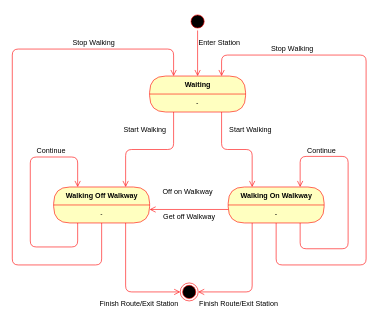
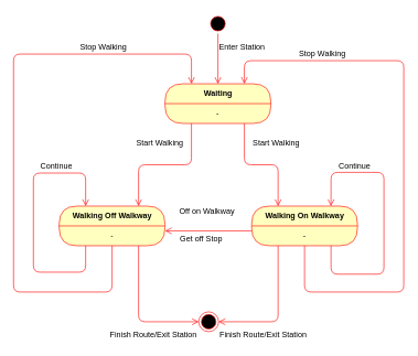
  <mxCell id="0" />
  <mxCell id="1" parent="0" />
  <mxCell id="2" value="" style="ellipse;html=1;shape=endState;fillColor=#000000;strokeColor=#ff0000;" vertex="1" parent="1"><mxGeometry x="300" y="471" width="30" height="30" as="geometry" /></mxCell>
  <mxCell id="3" value="" style="ellipse;html=1;shape=startState;fillColor=#000000;strokeColor=#ff0000;" vertex="1" parent="1"><mxGeometry x="314" y="20" width="30" height="30" as="geometry" /></mxCell>
  <mxCell id="4" value="" style="edgeStyle=orthogonalEdgeStyle;html=1;verticalAlign=bottom;endArrow=open;endSize=8;strokeColor=#ff0000;entryX=0.5;entryY=0;entryDx=0;entryDy=0;" edge="1" source="3" parent="1" target="5"><mxGeometry relative="1" as="geometry"><mxPoint x="329" y="126" as="targetPoint" /></mxGeometry></mxCell>
  <mxCell id="5" value="Waiting" style="swimlane;html=1;fontStyle=1;align=center;verticalAlign=middle;childLayout=stackLayout;horizontal=1;startSize=30;horizontalStack=0;resizeParent=0;resizeLast=1;container=0;fontColor=#000000;collapsible=0;rounded=1;arcSize=30;strokeColor=#ff0000;fillColor=#ffffc0;swimlaneFillColor=#ffffc0;" vertex="1" parent="1"><mxGeometry x="249" y="126" width="160" height="60" as="geometry" /></mxCell>
  <mxCell id="6" value="-" style="text;html=1;strokeColor=none;fillColor=none;align=center;verticalAlign=middle;spacingLeft=4;spacingRight=4;whiteSpace=wrap;overflow=hidden;rotatable=0;fontColor=#000000;" vertex="1" parent="5"><mxGeometry y="30" width="160" height="30" as="geometry" /></mxCell>
  <mxCell id="7" value="" style="edgeStyle=orthogonalEdgeStyle;html=1;verticalAlign=bottom;endArrow=open;endSize=8;strokeColor=#ff0000;entryX=0.75;entryY=0;entryDx=0;entryDy=0;exitX=0.25;exitY=1;exitDx=0;exitDy=0;" edge="1" source="6" parent="1" target="9"><mxGeometry relative="1" as="geometry"><mxPoint x="329" y="241" as="targetPoint" /></mxGeometry></mxCell>
  <mxCell id="8" value="Enter Station&lt;br&gt;" style="text;html=1;resizable=0;points=[];autosize=1;align=left;verticalAlign=top;spacingTop=-4;" vertex="1" parent="1"><mxGeometry x="329" y="60" width="80" height="20" as="geometry" /></mxCell>
  <mxCell id="9" value="Walking Off Walkway" style="swimlane;html=1;fontStyle=1;align=center;verticalAlign=middle;childLayout=stackLayout;horizontal=1;startSize=30;horizontalStack=0;resizeParent=0;resizeLast=1;container=0;fontColor=#000000;collapsible=0;rounded=1;arcSize=30;strokeColor=#ff0000;fillColor=#ffffc0;swimlaneFillColor=#ffffc0;" vertex="1" parent="1"><mxGeometry x="89" y="311" width="160" height="60" as="geometry" /></mxCell>
  <mxCell id="10" value="-" style="text;html=1;strokeColor=none;fillColor=none;align=center;verticalAlign=middle;spacingLeft=4;spacingRight=4;whiteSpace=wrap;overflow=hidden;rotatable=0;fontColor=#000000;" vertex="1" parent="9"><mxGeometry y="30" width="160" height="30" as="geometry" /></mxCell>
  <mxCell id="11" value="" style="edgeStyle=orthogonalEdgeStyle;html=1;verticalAlign=bottom;endArrow=open;endSize=8;strokeColor=#ff0000;exitX=0.25;exitY=1;exitDx=0;exitDy=0;entryX=0.25;entryY=0;entryDx=0;entryDy=0;" edge="1" parent="9" source="10" target="9"><mxGeometry relative="1" as="geometry"><mxPoint x="-89" y="10" as="targetPoint" /><mxPoint x="21" y="-120" as="sourcePoint" /><Array as="points"><mxPoint x="40" y="100" /><mxPoint x="-39" y="100" /><mxPoint x="-39" y="-50" /><mxPoint x="40" y="-50" /></Array></mxGeometry></mxCell>
  <mxCell id="12" value="Walking On Walkway" style="swimlane;html=1;fontStyle=1;align=center;verticalAlign=middle;childLayout=stackLayout;horizontal=1;startSize=30;horizontalStack=0;resizeParent=0;resizeLast=1;container=0;fontColor=#000000;collapsible=0;rounded=1;arcSize=30;strokeColor=#ff0000;fillColor=#ffffc0;swimlaneFillColor=#ffffc0;" vertex="1" parent="1"><mxGeometry x="380" y="311" width="160" height="60" as="geometry" /></mxCell>
  <mxCell id="13" value="-" style="text;html=1;strokeColor=none;fillColor=none;align=center;verticalAlign=middle;spacingLeft=4;spacingRight=4;whiteSpace=wrap;overflow=hidden;rotatable=0;fontColor=#000000;" vertex="1" parent="12"><mxGeometry y="30" width="160" height="30" as="geometry" /></mxCell>
  <mxCell id="14" value="" style="edgeStyle=orthogonalEdgeStyle;html=1;verticalAlign=bottom;endArrow=open;endSize=8;strokeColor=#ff0000;entryX=0.75;entryY=0;entryDx=0;entryDy=0;exitX=0.75;exitY=1;exitDx=0;exitDy=0;" edge="1" parent="12" source="13" target="12"><mxGeometry relative="1" as="geometry"><mxPoint x="90" y="-2.5" as="targetPoint" /><mxPoint x="240" y="57.5" as="sourcePoint" /><Array as="points"><mxPoint x="120" y="103" /><mxPoint x="200" y="103" /><mxPoint x="200" y="-51" /><mxPoint x="120" y="-51" /></Array></mxGeometry></mxCell>
  <mxCell id="15" value="" style="edgeStyle=orthogonalEdgeStyle;html=1;verticalAlign=bottom;endArrow=open;endSize=8;strokeColor=#ff0000;entryX=1;entryY=0.25;entryDx=0;entryDy=0;exitX=0;exitY=0.25;exitDx=0;exitDy=0;" edge="1" parent="1" source="13" target="10"><mxGeometry relative="1" as="geometry"><mxPoint x="360" y="336" as="targetPoint" /><mxPoint x="270" y="381" as="sourcePoint" /></mxGeometry></mxCell>
  <mxCell id="16" value="" style="edgeStyle=orthogonalEdgeStyle;html=1;verticalAlign=bottom;endArrow=open;endSize=8;strokeColor=#ff0000;exitX=0.5;exitY=1;exitDx=0;exitDy=0;entryX=0.25;entryY=0;entryDx=0;entryDy=0;" edge="1" parent="1" source="10" target="5"><mxGeometry relative="1" as="geometry"><mxPoint x="280" y="91" as="targetPoint" /><mxPoint x="344.5" y="471" as="sourcePoint" /><Array as="points"><mxPoint x="169" y="441" /><mxPoint x="20" y="441" /><mxPoint x="20" y="81" /><mxPoint x="289" y="81" /></Array></mxGeometry></mxCell>
  <mxCell id="17" value="Start Walking" style="text;html=1;resizable=0;points=[];autosize=1;align=left;verticalAlign=top;spacingTop=-4;" vertex="1" parent="1"><mxGeometry x="204" y="206" width="90" height="20" as="geometry" /></mxCell>
  <mxCell id="18" value="Continue&lt;br&gt;" style="text;html=1;resizable=0;points=[];autosize=1;align=left;verticalAlign=top;spacingTop=-4;" vertex="1" parent="1"><mxGeometry x="59" y="241" width="60" height="20" as="geometry" /></mxCell>
  <mxCell id="19" value="Continue&lt;br&gt;" style="text;html=1;resizable=0;points=[];autosize=1;align=left;verticalAlign=top;spacingTop=-4;" vertex="1" parent="1"><mxGeometry x="510" y="241" width="60" height="20" as="geometry" /></mxCell>
  <mxCell id="20" value="Off on Walkway&lt;br&gt;" style="text;html=1;resizable=0;points=[];autosize=1;align=left;verticalAlign=top;spacingTop=-4;" vertex="1" parent="1"><mxGeometry x="269" y="309" width="100" height="20" as="geometry" /></mxCell>
- <mxCell id="21" value="Get off Walkway" style="text;html=1;resizable=0;points=[];autosize=1;align=left;verticalAlign=top;spacingTop=-4;" vertex="1" parent="1"><mxGeometry x="270" y="351" width="100" height="20" as="geometry" /></mxCell>
+ <mxCell id="21" value="Get off Stop" style="text;html=1;resizable=0;points=[];autosize=1;align=left;verticalAlign=top;spacingTop=-4;" vertex="1" parent="1"><mxGeometry x="270" y="351" width="100" height="20" as="geometry" /></mxCell>
  <mxCell id="22" value="" style="edgeStyle=orthogonalEdgeStyle;html=1;verticalAlign=bottom;endArrow=open;endSize=8;strokeColor=#ff0000;entryX=0.25;entryY=0;entryDx=0;entryDy=0;exitX=0.75;exitY=1;exitDx=0;exitDy=0;" edge="1" parent="1" source="6" target="12"><mxGeometry relative="1" as="geometry"><mxPoint x="179" y="321" as="targetPoint" /><mxPoint x="299" y="196" as="sourcePoint" /></mxGeometry></mxCell>
  <mxCell id="23" value="Start Walking" style="text;html=1;resizable=0;points=[];autosize=1;align=left;verticalAlign=top;spacingTop=-4;" vertex="1" parent="1"><mxGeometry x="380" y="206" width="90" height="20" as="geometry" /></mxCell>
  <mxCell id="24" value="Stop Walking&lt;br&gt;" style="text;html=1;resizable=0;points=[];autosize=1;align=left;verticalAlign=top;spacingTop=-4;" vertex="1" parent="1"><mxGeometry x="119" y="60" width="90" height="20" as="geometry" /></mxCell>
  <mxCell id="25" value="" style="edgeStyle=orthogonalEdgeStyle;html=1;verticalAlign=bottom;endArrow=open;endSize=8;strokeColor=#ff0000;entryX=0.75;entryY=0;entryDx=0;entryDy=0;exitX=0.5;exitY=1;exitDx=0;exitDy=0;" edge="1" parent="1" source="13" target="5"><mxGeometry relative="1" as="geometry"><mxPoint x="299" y="136" as="targetPoint" /><mxPoint x="630" y="451" as="sourcePoint" /><Array as="points"><mxPoint x="460" y="441" /><mxPoint x="610" y="441" /><mxPoint x="610" y="91" /><mxPoint x="369" y="91" /></Array></mxGeometry></mxCell>
  <mxCell id="26" value="Stop Walking&lt;br&gt;" style="text;html=1;resizable=0;points=[];autosize=1;align=left;verticalAlign=top;spacingTop=-4;" vertex="1" parent="1"><mxGeometry x="450" y="70" width="90" height="20" as="geometry" /></mxCell>
  <mxCell id="27" value="" style="edgeStyle=orthogonalEdgeStyle;html=1;verticalAlign=bottom;endArrow=open;endSize=8;strokeColor=#ff0000;exitX=0.75;exitY=1;exitDx=0;exitDy=0;entryX=0;entryY=0.5;entryDx=0;entryDy=0;" edge="1" parent="1" source="10" target="2"><mxGeometry relative="1" as="geometry"><mxPoint x="310" y="581" as="targetPoint" /><mxPoint x="370" y="431" as="sourcePoint" /><Array as="points"><mxPoint x="209" y="486" /></Array></mxGeometry></mxCell>
  <mxCell id="28" value="" style="edgeStyle=orthogonalEdgeStyle;html=1;verticalAlign=bottom;endArrow=open;endSize=8;strokeColor=#ff0000;exitX=0.25;exitY=1;exitDx=0;exitDy=0;entryX=1;entryY=0.5;entryDx=0;entryDy=0;" edge="1" parent="1" source="13" target="2"><mxGeometry relative="1" as="geometry"><mxPoint x="370" y="511" as="targetPoint" /><mxPoint x="219" y="381" as="sourcePoint" /><Array as="points"><mxPoint x="420" y="486" /></Array></mxGeometry></mxCell>
  <mxCell id="29" value="Finish Route/Exit Station&lt;br&gt;" style="text;html=1;resizable=0;points=[];autosize=1;align=left;verticalAlign=top;spacingTop=-4;" vertex="1" parent="1"><mxGeometry x="330" y="496" width="150" height="20" as="geometry" /></mxCell>
  <mxCell id="30" value="Finish Route/Exit Station&lt;br&gt;" style="text;html=1;resizable=0;points=[];autosize=1;align=left;verticalAlign=top;spacingTop=-4;" vertex="1" parent="1"><mxGeometry x="164" y="496" width="150" height="20" as="geometry" /></mxCell>
